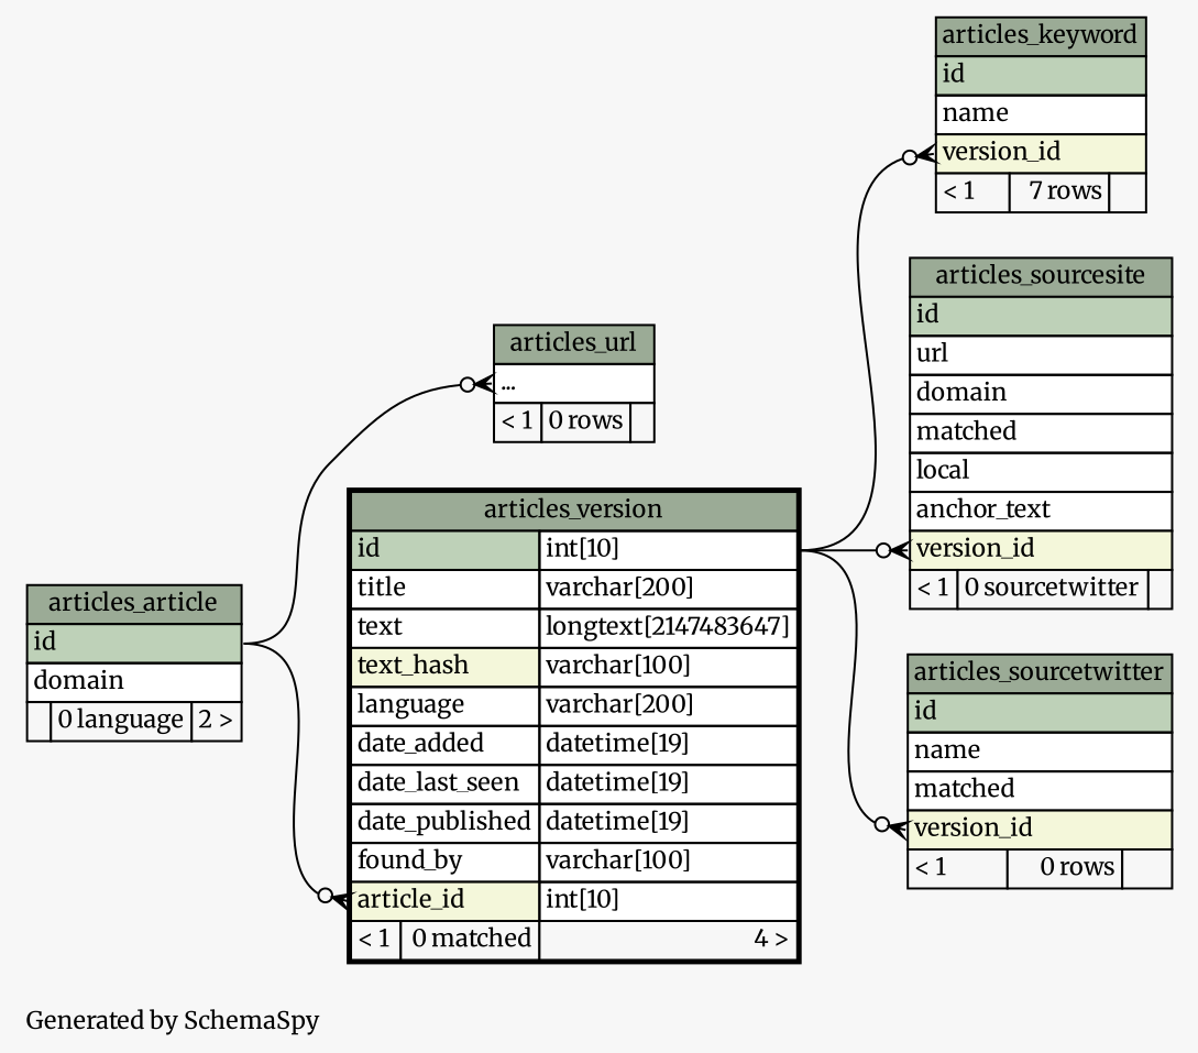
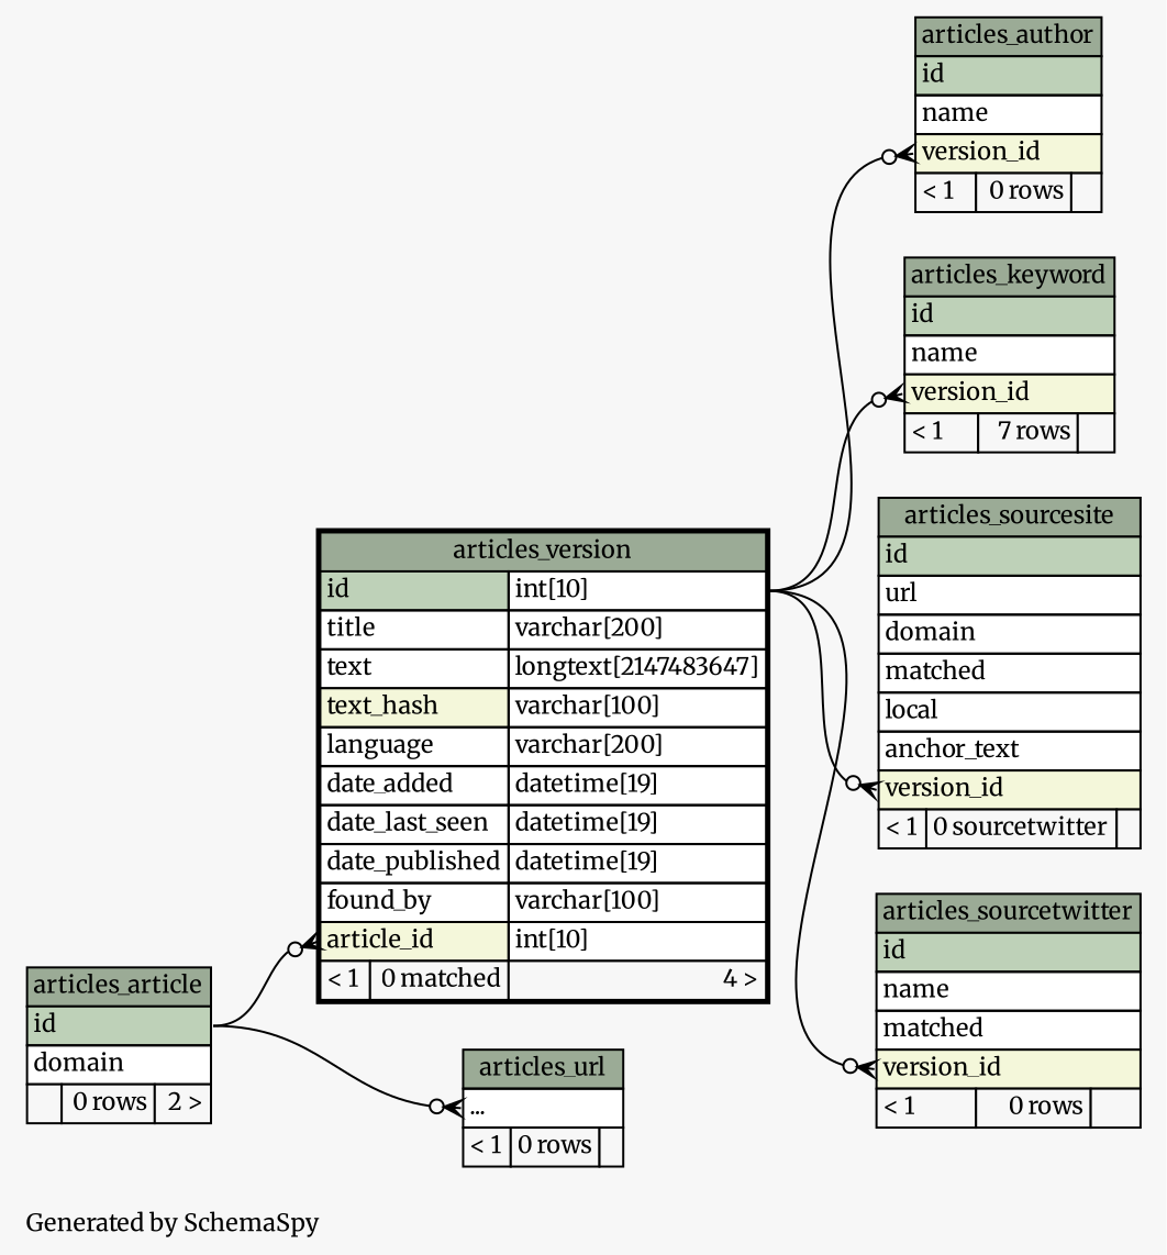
  digraph {
    bgcolor="#f7f7f7"
    fontname=Merriweather
    fontsize=11
    label="\nGenerated by SchemaSpy"
    labeljust=l
    nodesep=0.18
    rankdir=RL
    ranksep=0.46
    node [fontname=Merriweather fontsize=11 shape=plaintext]
    edge [arrowhead=none arrowsize=0.8 arrowtail=crowodot dir=back fontname=Merriweather headport="id.type:e" tailport="version_id:w"]
+   n1 [label=<     <TABLE BORDER="0" CELLBORDER="1" CELLSPACING="0" BGCOLOR="#ffffff">       <TR><TD COLSPAN="3" BGCOLOR="#9bab96" ALIGN="CENTER">articles_author</TD></TR>       <TR><TD PORT="id" COLSPAN="3" BGCOLOR="#bed1b8" ALIGN="LEFT">id</TD></TR>       <TR><TD PORT="name" COLSPAN="3" ALIGN="LEFT">name</TD></TR>       <TR><TD PORT="version_id" COLSPAN="3" BGCOLOR="#f4f7da" ALIGN="LEFT">version_id</TD></TR>       <TR><TD ALIGN="LEFT" BGCOLOR="#f7f7f7">&lt; 1</TD><TD ALIGN="RIGHT" BGCOLOR="#f7f7f7">0 rows</TD><TD ALIGN="RIGHT" BGCOLOR="#f7f7f7">  </TD></TR>     </TABLE>>]
    n2 [label=<     <TABLE BORDER="2" CELLBORDER="1" CELLSPACING="0" BGCOLOR="#ffffff">       <TR><TD COLSPAN="3" BGCOLOR="#9bab96" ALIGN="CENTER">articles_version</TD></TR>       <TR><TD PORT="id" COLSPAN="2" BGCOLOR="#bed1b8" ALIGN="LEFT">id</TD><TD PORT="id.type" ALIGN="LEFT">int[10]</TD></TR>       <TR><TD PORT="title" COLSPAN="2" ALIGN="LEFT">title</TD><TD PORT="title.type" ALIGN="LEFT">varchar[200]</TD></TR>       <TR><TD PORT="text" COLSPAN="2" ALIGN="LEFT">text</TD><TD PORT="text.type" ALIGN="LEFT">longtext[2147483647]</TD></TR>       <TR><TD PORT="text_hash" COLSPAN="2" BGCOLOR="#f4f7da" ALIGN="LEFT">text_hash</TD><TD PORT="text_hash.type" ALIGN="LEFT">varchar[100]</TD></TR>       <TR><TD PORT="language" COLSPAN="2" ALIGN="LEFT">language</TD><TD PORT="language.type" ALIGN="LEFT">varchar[200]</TD></TR>       <TR><TD PORT="date_added" COLSPAN="2" ALIGN="LEFT">date_added</TD><TD PORT="date_added.type" ALIGN="LEFT">datetime[19]</TD></TR>       <TR><TD PORT="date_last_seen" COLSPAN="2" ALIGN="LEFT">date_last_seen</TD><TD PORT="date_last_seen.type" ALIGN="LEFT">datetime[19]</TD></TR>       <TR><TD PORT="date_published" COLSPAN="2" ALIGN="LEFT">date_published</TD><TD PORT="date_published.type" ALIGN="LEFT">datetime[19]</TD></TR>       <TR><TD PORT="found_by" COLSPAN="2" ALIGN="LEFT">found_by</TD><TD PORT="found_by.type" ALIGN="LEFT">varchar[100]</TD></TR>       <TR><TD PORT="article_id" COLSPAN="2" BGCOLOR="#f4f7da" ALIGN="LEFT">article_id</TD><TD PORT="article_id.type" ALIGN="LEFT">int[10]</TD></TR>       <TR><TD ALIGN="LEFT" BGCOLOR="#f7f7f7">&lt; 1</TD><TD ALIGN="RIGHT" BGCOLOR="#f7f7f7">0 matched</TD><TD ALIGN="RIGHT" BGCOLOR="#f7f7f7">4 &gt;</TD></TR>     </TABLE>>]
-   n3 [label=<     <TABLE BORDER="0" CELLBORDER="1" CELLSPACING="0" BGCOLOR="#ffffff">       <TR><TD COLSPAN="3" BGCOLOR="#9bab96" ALIGN="CENTER">articles_article</TD></TR>       <TR><TD PORT="id" COLSPAN="3" BGCOLOR="#bed1b8" ALIGN="LEFT">id</TD></TR>       <TR><TD PORT="domain" COLSPAN="3" ALIGN="LEFT">domain</TD></TR>       <TR><TD ALIGN="LEFT" BGCOLOR="#f7f7f7">  </TD><TD ALIGN="RIGHT" BGCOLOR="#f7f7f7">0 language</TD><TD ALIGN="RIGHT" BGCOLOR="#f7f7f7">2 &gt;</TD></TR>     </TABLE>>]
+   n3 [label=<     <TABLE BORDER="0" CELLBORDER="1" CELLSPACING="0" BGCOLOR="#ffffff">       <TR><TD COLSPAN="3" BGCOLOR="#9bab96" ALIGN="CENTER">articles_article</TD></TR>       <TR><TD PORT="id" COLSPAN="3" BGCOLOR="#bed1b8" ALIGN="LEFT">id</TD></TR>       <TR><TD PORT="domain" COLSPAN="3" ALIGN="LEFT">domain</TD></TR>       <TR><TD ALIGN="LEFT" BGCOLOR="#f7f7f7">  </TD><TD ALIGN="RIGHT" BGCOLOR="#f7f7f7">0 rows</TD><TD ALIGN="RIGHT" BGCOLOR="#f7f7f7">2 &gt;</TD></TR>     </TABLE>>]
    n4 [label=<     <TABLE BORDER="0" CELLBORDER="1" CELLSPACING="0" BGCOLOR="#ffffff">       <TR><TD COLSPAN="3" BGCOLOR="#9bab96" ALIGN="CENTER">articles_keyword</TD></TR>       <TR><TD PORT="id" COLSPAN="3" BGCOLOR="#bed1b8" ALIGN="LEFT">id</TD></TR>       <TR><TD PORT="name" COLSPAN="3" ALIGN="LEFT">name</TD></TR>       <TR><TD PORT="version_id" COLSPAN="3" BGCOLOR="#f4f7da" ALIGN="LEFT">version_id</TD></TR>       <TR><TD ALIGN="LEFT" BGCOLOR="#f7f7f7">&lt; 1</TD><TD ALIGN="RIGHT" BGCOLOR="#f7f7f7">7 rows</TD><TD ALIGN="RIGHT" BGCOLOR="#f7f7f7">  </TD></TR>     </TABLE>>]
    n5 [label=<     <TABLE BORDER="0" CELLBORDER="1" CELLSPACING="0" BGCOLOR="#ffffff">       <TR><TD COLSPAN="3" BGCOLOR="#9bab96" ALIGN="CENTER">articles_sourcesite</TD></TR>       <TR><TD PORT="id" COLSPAN="3" BGCOLOR="#bed1b8" ALIGN="LEFT">id</TD></TR>       <TR><TD PORT="url" COLSPAN="3" ALIGN="LEFT">url</TD></TR>       <TR><TD PORT="domain" COLSPAN="3" ALIGN="LEFT">domain</TD></TR>       <TR><TD PORT="matched" COLSPAN="3" ALIGN="LEFT">matched</TD></TR>       <TR><TD PORT="local" COLSPAN="3" ALIGN="LEFT">local</TD></TR>       <TR><TD PORT="anchor_text" COLSPAN="3" ALIGN="LEFT">anchor_text</TD></TR>       <TR><TD PORT="version_id" COLSPAN="3" BGCOLOR="#f4f7da" ALIGN="LEFT">version_id</TD></TR>       <TR><TD ALIGN="LEFT" BGCOLOR="#f7f7f7">&lt; 1</TD><TD ALIGN="RIGHT" BGCOLOR="#f7f7f7">0 sourcetwitter</TD><TD ALIGN="RIGHT" BGCOLOR="#f7f7f7">  </TD></TR>     </TABLE>>]
    n6 [label=<     <TABLE BORDER="0" CELLBORDER="1" CELLSPACING="0" BGCOLOR="#ffffff">       <TR><TD COLSPAN="3" BGCOLOR="#9bab96" ALIGN="CENTER">articles_sourcetwitter</TD></TR>       <TR><TD PORT="id" COLSPAN="3" BGCOLOR="#bed1b8" ALIGN="LEFT">id</TD></TR>       <TR><TD PORT="name" COLSPAN="3" ALIGN="LEFT">name</TD></TR>       <TR><TD PORT="matched" COLSPAN="3" ALIGN="LEFT">matched</TD></TR>       <TR><TD PORT="version_id" COLSPAN="3" BGCOLOR="#f4f7da" ALIGN="LEFT">version_id</TD></TR>       <TR><TD ALIGN="LEFT" BGCOLOR="#f7f7f7">&lt; 1</TD><TD ALIGN="RIGHT" BGCOLOR="#f7f7f7">0 rows</TD><TD ALIGN="RIGHT" BGCOLOR="#f7f7f7">  </TD></TR>     </TABLE>>]
    n7 [label=<     <TABLE BORDER="0" CELLBORDER="1" CELLSPACING="0" BGCOLOR="#ffffff">       <TR><TD COLSPAN="3" BGCOLOR="#9bab96" ALIGN="CENTER">articles_url</TD></TR>       <TR><TD PORT="elipses" COLSPAN="3" ALIGN="LEFT">...</TD></TR>       <TR><TD ALIGN="LEFT" BGCOLOR="#f7f7f7">&lt; 1</TD><TD ALIGN="RIGHT" BGCOLOR="#f7f7f7">0 rows</TD><TD ALIGN="RIGHT" BGCOLOR="#f7f7f7">  </TD></TR>     </TABLE>>]
+   n1 -> n2
    n2 -> n3 [headport="id:e" tailport="article_id:w"]
    n4 -> n2
    n5 -> n2
    n6 -> n2
    n7 -> n3 [headport="id:e" tailport="elipses:w"]
  }
